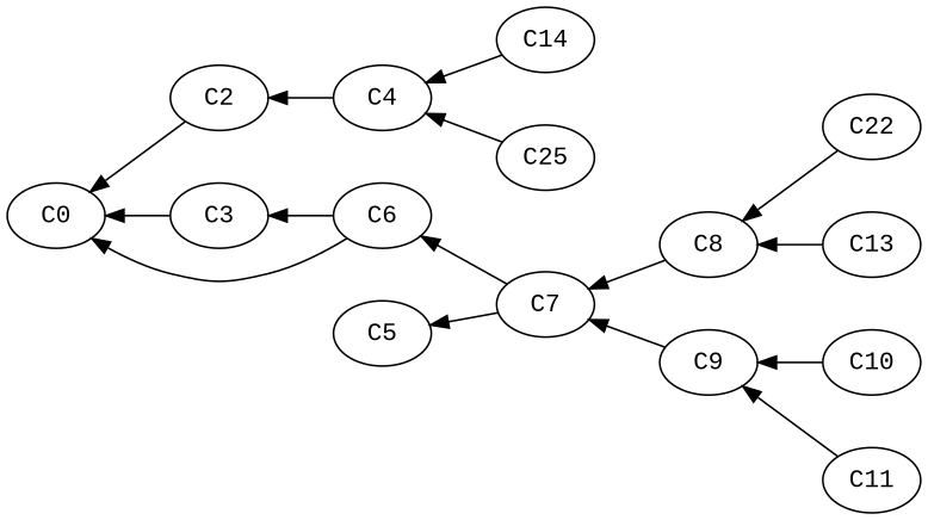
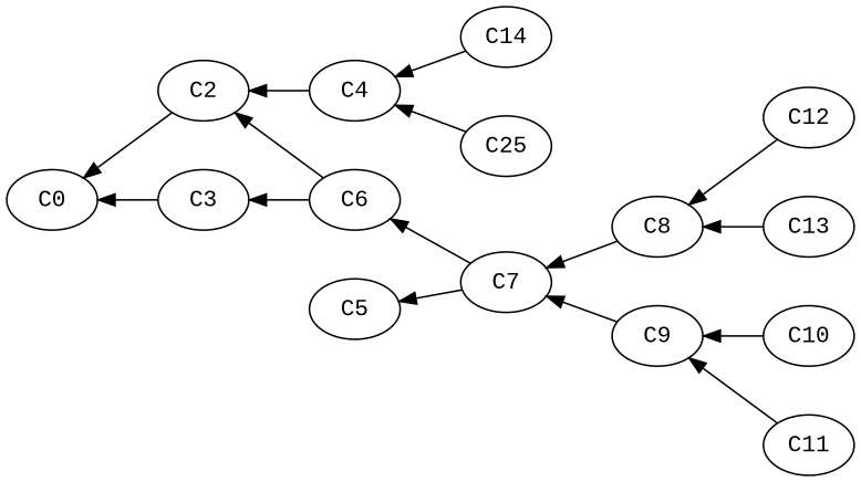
  digraph {
    fontname="Liberation Mono"
    nodesep=0.4
    rankdir=LR
    node [fontname="Liberation Mono"]
    edge [color=black dir=back fontname="Liberation Mono"]
    n1 [label=C0]
    n2 [label=C2]
    n3 [label=C3]
    n4 [label=C4]
    n5 [label=C6]
    n6 [label=C14]
    n7 [label=C25]
    n8 [label=C5]
    n9 [label=C7]
    n10 [label=C8]
    n11 [label=C9]
-   n12 [label=C22]
+   n12 [label=C12]
    n13 [label=C13]
    n14 [label=C10]
    n15 [label=C11]
    n1 -> n2
    n1 -> n3
    n2 -> n4
-   n1 -> n5
+   n2 -> n5
    n3 -> n5
    n4 -> n6
    n4 -> n7
    n5 -> n9
    n8 -> n9
    n9 -> n10
    n9 -> n11
    n10 -> n12
    n10 -> n13
    n11 -> n14
    n11 -> n15
  }
